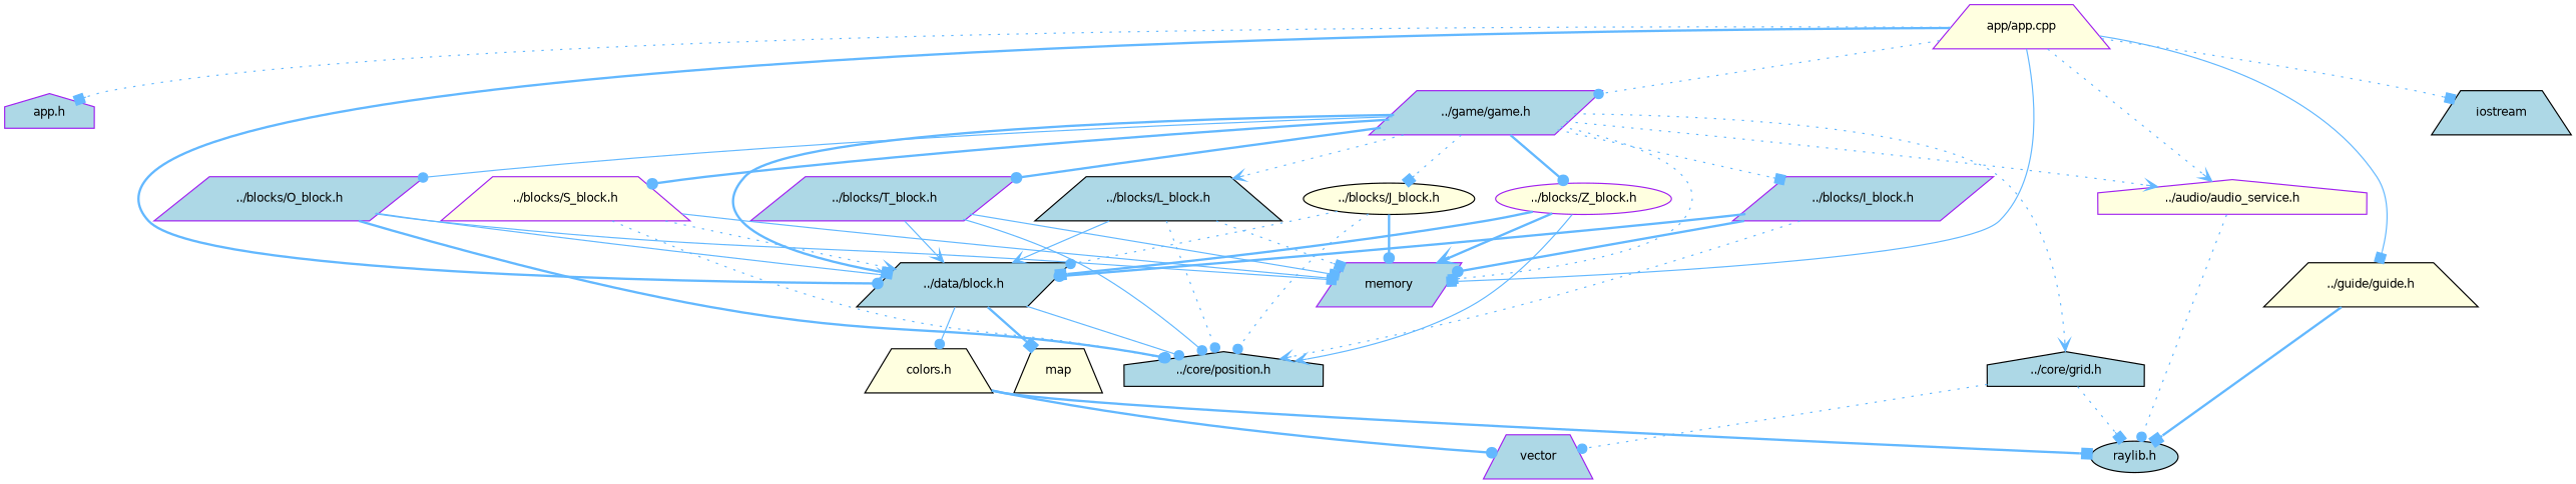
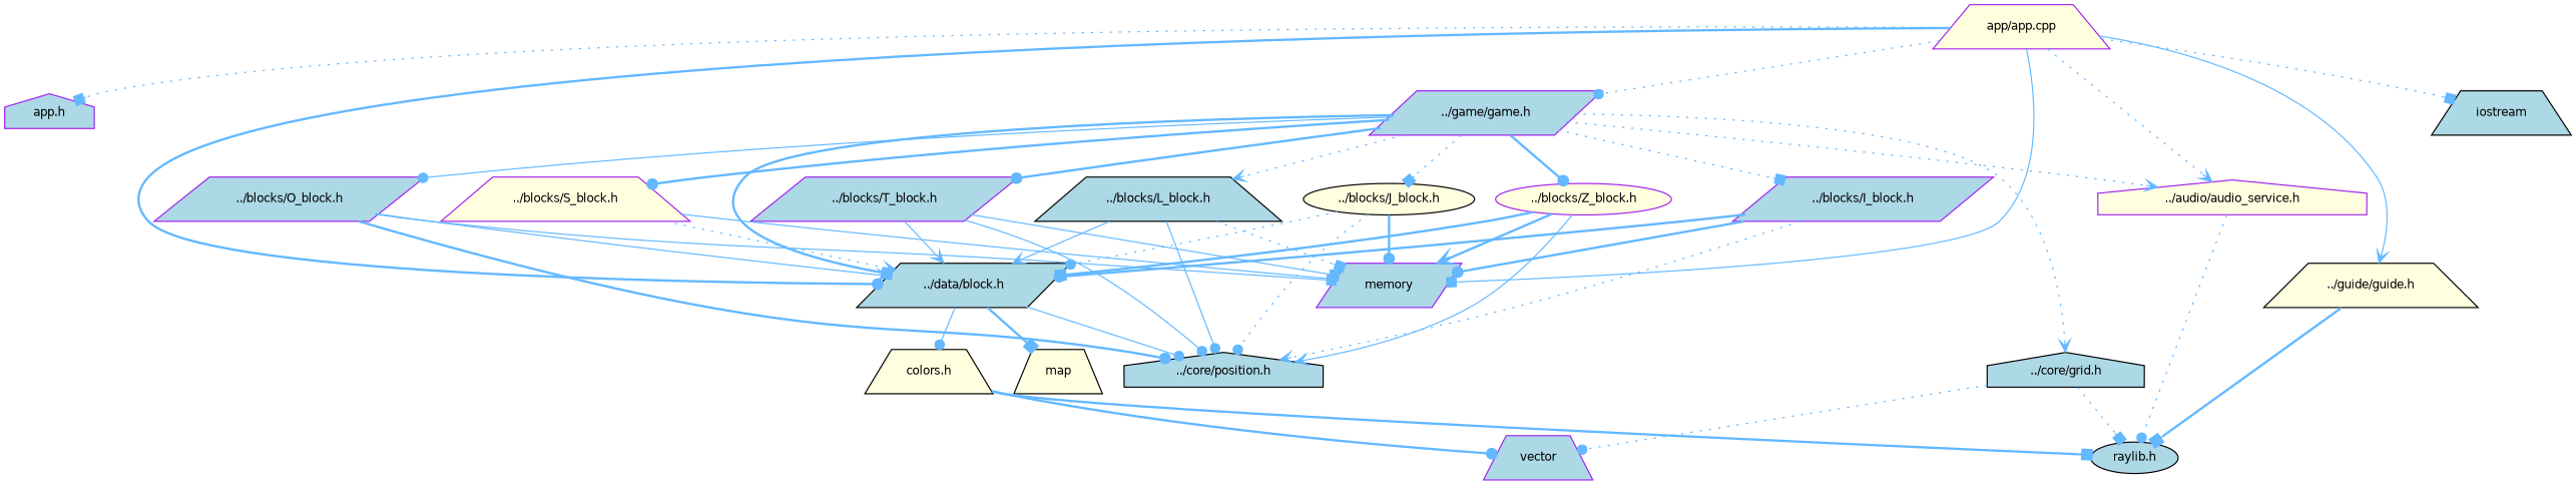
  digraph {
    node [color=purple fillcolor=lightblue fontname=Helvetica fontsize=10 shape=trapezium style=filled]
    edge [arrowhead=dot color=steelblue1 fontname=Helvetica fontsize=10 labelfontname=Helvetica labelfontsize=10 style=dotted]
    n1 [fillcolor=lightyellow fontcolor=black height=0.2 label="app/app.cpp" width=0.4]
    n2 [height=0.2 label="app.h" shape=house width=0.4]
    n3 [height=0.2 label="../game/game.h" shape=parallelogram width=0.4]
    n4 [color=black height=0.2 label="../data/block.h" shape=parallelogram width=0.4]
    n5 [height=0.2 label=memory shape=parallelogram width=0.4]
    n6 [fillcolor=lightyellow height=0.2 label="../audio/audio_service.h" shape=house width=0.4]
    n7 [color=black fillcolor=lightyellow height=0.2 label="../guide/guide.h" width=0.4]
    n8 [color=black height=0.2 label=iostream width=0.4]
    n9 [color=black height=0.2 label="raylib.h" shape=ellipse width=0.4]
    n10 [color=black height=0.2 label="../core/grid.h" shape=house width=0.4]
    n11 [color=black height=0.2 label="../blocks/L_block.h" width=0.4]
    n12 [color=black fillcolor=lightyellow height=0.2 label="../blocks/J_block.h" shape=ellipse width=0.4]
    n13 [height=0.2 label="../blocks/I_block.h" shape=parallelogram width=0.4]
    n14 [height=0.2 label="../blocks/O_block.h" shape=parallelogram width=0.4]
    n15 [fillcolor=lightyellow height=0.2 label="../blocks/S_block.h" width=0.4]
    n16 [height=0.2 label="../blocks/T_block.h" shape=parallelogram width=0.4]
    n17 [fillcolor=lightyellow height=0.2 label="../blocks/Z_block.h" shape=ellipse width=0.4]
    n18 [color=black fillcolor=lightyellow height=0.2 label=map width=0.4]
    n19 [color=black height=0.2 label="../core/position.h" shape=house width=0.4]
    n20 [color=black fillcolor=lightyellow height=0.2 label="colors.h" width=0.4]
    n21 [height=0.2 label=vector width=0.4]
    n1 -> n2 [arrowhead=box]
    n1 -> n3
    n1 -> n4 [style=bold]
    n1 -> n5 [arrowhead=box style=solid]
    n1 -> n6 [arrowhead=vee]
-   n1 -> n7 [arrowhead=box style=solid]
+   n1 -> n7 [arrowhead=vee style=solid]
    n1 -> n8 [arrowhead=box]
    n3 -> n4 [arrowhead=box style=bold]
-   n3 -> n5 [arrowhead=box]
    n3 -> n6 [arrowhead=vee]
    n3 -> n10 [arrowhead=vee]
    n3 -> n11 [arrowhead=vee]
    n3 -> n12 [arrowhead=box]
    n3 -> n13 [arrowhead=box]
    n3 -> n14 [style=solid]
    n3 -> n15 [style=bold]
    n3 -> n16 [style=bold]
    n3 -> n17 [style=bold]
    n4 -> n18 [arrowhead=box style=bold]
    n4 -> n19 [style=solid]
    n4 -> n20 [style=solid]
    n6 -> n9
    n7 -> n9 [arrowhead=box style=bold]
    n10 -> n9 [arrowhead=box]
    n10 -> n21
    n11 -> n4 [arrowhead=vee style=solid]
    n11 -> n5 [arrowhead=box]
-   n11 -> n19
+   n11 -> n19 [style=solid]
    n12 -> n4
    n12 -> n5 [style=bold]
    n12 -> n19
    n13 -> n4 [style=bold]
    n13 -> n5 [style=bold]
    n13 -> n19 [arrowhead=vee]
    n14 -> n4 [arrowhead=vee style=solid]
    n14 -> n5 [arrowhead=box style=solid]
    n14 -> n19 [style=bold]
    n15 -> n4 [arrowhead=vee]
    n15 -> n5 [style=solid]
-   n15 -> n19
    n16 -> n4 [arrowhead=vee style=solid]
    n16 -> n5 [arrowhead=box style=solid]
    n16 -> n19 [style=solid]
    n17 -> n4 [arrowhead=box style=bold]
    n17 -> n5 [arrowhead=vee style=bold]
    n17 -> n19 [arrowhead=vee style=solid]
    n20 -> n9 [arrowhead=box style=bold]
    n20 -> n21 [style=bold]
  }
